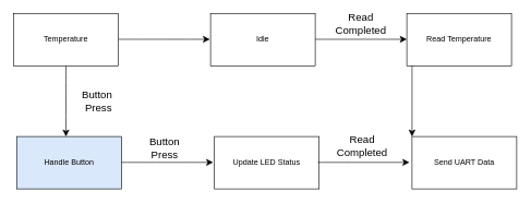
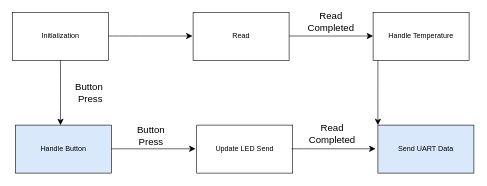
  <mxCell id="0" />
  <mxCell id="1" parent="0" />
- <mxCell id="2" value="Temperature" style="rounded=0;whiteSpace=wrap;html=1;" vertex="1" parent="1"><mxGeometry x="20" y="20" width="160" height="80" as="geometry" /></mxCell>
+ <mxCell id="2" value="Initialization" style="rounded=0;whiteSpace=wrap;html=1;" vertex="1" parent="1"><mxGeometry x="20" y="20" width="160" height="80" as="geometry" /></mxCell>
  <mxCell id="3" value="" style="edgeStyle=none;orthogonalLoop=1;jettySize=auto;html=1;rounded=0;fontSize=12;startSize=8;endSize=8;curved=1;" edge="1" parent="1"><mxGeometry width="140" relative="1" as="geometry"><mxPoint x="180" y="59.5" as="sourcePoint" /><mxPoint x="320" y="59.5" as="targetPoint" /><Array as="points" /></mxGeometry></mxCell>
- <mxCell id="4" value="Idle" style="rounded=0;whiteSpace=wrap;html=1;" vertex="1" parent="1"><mxGeometry x="321" y="20" width="160" height="80" as="geometry" /></mxCell>
+ <mxCell id="4" value="Read" style="rounded=0;whiteSpace=wrap;html=1;" vertex="1" parent="1"><mxGeometry x="321" y="20" width="160" height="80" as="geometry" /></mxCell>
  <mxCell id="5" value="" style="edgeStyle=none;orthogonalLoop=1;jettySize=auto;html=1;rounded=0;fontSize=12;startSize=8;endSize=8;curved=1;exitX=0.5;exitY=1;exitDx=0;exitDy=0;" edge="1" parent="1" source="2"><mxGeometry width="140" relative="1" as="geometry"><mxPoint x="60" y="208" as="sourcePoint" /><mxPoint x="100" y="208" as="targetPoint" /><Array as="points" /></mxGeometry></mxCell>
  <mxCell id="6" value="Button&amp;nbsp; Press" style="text;strokeColor=none;fillColor=none;html=1;align=center;verticalAlign=middle;whiteSpace=wrap;rounded=0;fontSize=16;" vertex="1" parent="1"><mxGeometry x="120" y="139" width="60" height="30" as="geometry" /></mxCell>
  <mxCell id="7" value="Handle Button" style="rounded=0;whiteSpace=wrap;html=1;fillColor=#dae8fc;" vertex="1" parent="1"><mxGeometry x="25" y="208" width="160" height="80" as="geometry" /></mxCell>
  <mxCell id="8" value="" style="edgeStyle=none;orthogonalLoop=1;jettySize=auto;html=1;rounded=0;fontSize=12;startSize=8;endSize=8;curved=1;" edge="1" parent="1"><mxGeometry width="140" relative="1" as="geometry"><mxPoint x="185" y="247.5" as="sourcePoint" /><mxPoint x="325" y="247.5" as="targetPoint" /><Array as="points" /></mxGeometry></mxCell>
  <mxCell id="9" value="Button Press" style="text;strokeColor=none;fillColor=none;html=1;align=center;verticalAlign=middle;whiteSpace=wrap;rounded=0;fontSize=16;" vertex="1" parent="1"><mxGeometry x="221" y="210" width="60" height="30" as="geometry" /></mxCell>
- <mxCell id="10" value="Update LED Status" style="rounded=0;whiteSpace=wrap;html=1;" vertex="1" parent="1"><mxGeometry x="327" y="208" width="160" height="80" as="geometry" /></mxCell>
+ <mxCell id="10" value="Update LED Send" style="rounded=0;whiteSpace=wrap;html=1;" vertex="1" parent="1"><mxGeometry x="327" y="208" width="160" height="80" as="geometry" /></mxCell>
  <mxCell id="11" value="" style="edgeStyle=none;orthogonalLoop=1;jettySize=auto;html=1;rounded=0;fontSize=12;startSize=8;endSize=8;curved=1;" edge="1" parent="1"><mxGeometry width="140" relative="1" as="geometry"><mxPoint x="481" y="59.5" as="sourcePoint" /><mxPoint x="621" y="59.5" as="targetPoint" /><Array as="points" /></mxGeometry></mxCell>
  <mxCell id="12" value="Read Completed" style="text;strokeColor=none;fillColor=none;html=1;align=center;verticalAlign=middle;whiteSpace=wrap;rounded=0;fontSize=16;" vertex="1" parent="1"><mxGeometry x="521" y="20" width="60" height="30" as="geometry" /></mxCell>
  <mxCell id="13" value="" style="edgeStyle=none;orthogonalLoop=1;jettySize=auto;html=1;rounded=0;fontSize=12;startSize=8;endSize=8;curved=1;" edge="1" parent="1"><mxGeometry width="140" relative="1" as="geometry"><mxPoint x="485" y="247.5" as="sourcePoint" /><mxPoint x="625" y="247.5" as="targetPoint" /><Array as="points" /></mxGeometry></mxCell>
  <mxCell id="14" value="Read Completed" style="text;strokeColor=none;fillColor=none;html=1;align=center;verticalAlign=middle;whiteSpace=wrap;rounded=0;fontSize=16;" vertex="1" parent="1"><mxGeometry x="523" y="208" width="60" height="30" as="geometry" /></mxCell>
- <mxCell id="15" value="Read Temperature" style="rounded=0;whiteSpace=wrap;html=1;" vertex="1" parent="1"><mxGeometry x="621" y="20" width="160" height="80" as="geometry" /></mxCell>
- <mxCell id="16" value="Send UART Data" style="rounded=0;whiteSpace=wrap;html=1;" vertex="1" parent="1"><mxGeometry x="629" y="208" width="160" height="80" as="geometry" /></mxCell>
+ <mxCell id="15" value="Handle Temperature" style="rounded=0;whiteSpace=wrap;html=1;" vertex="1" parent="1"><mxGeometry x="621" y="20" width="160" height="80" as="geometry" /></mxCell>
+ <mxCell id="16" value="Send UART Data" style="rounded=0;whiteSpace=wrap;html=1;fillColor=#dae8fc;" vertex="1" parent="1"><mxGeometry x="629" y="208" width="160" height="80" as="geometry" /></mxCell>
  <mxCell id="17" value="" style="edgeStyle=none;orthogonalLoop=1;jettySize=auto;html=1;rounded=0;fontSize=12;startSize=8;endSize=8;curved=1;exitX=0.5;exitY=1;exitDx=0;exitDy=0;" edge="1" parent="1"><mxGeometry width="140" relative="1" as="geometry"><mxPoint x="629" y="100" as="sourcePoint" /><mxPoint x="629" y="208" as="targetPoint" /><Array as="points" /></mxGeometry></mxCell>
